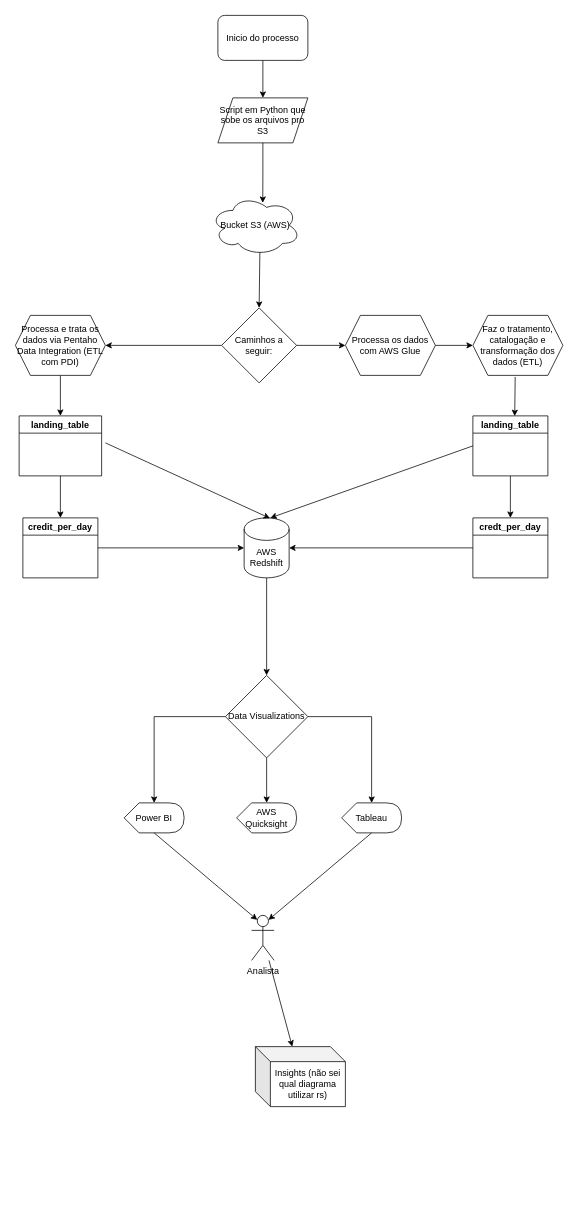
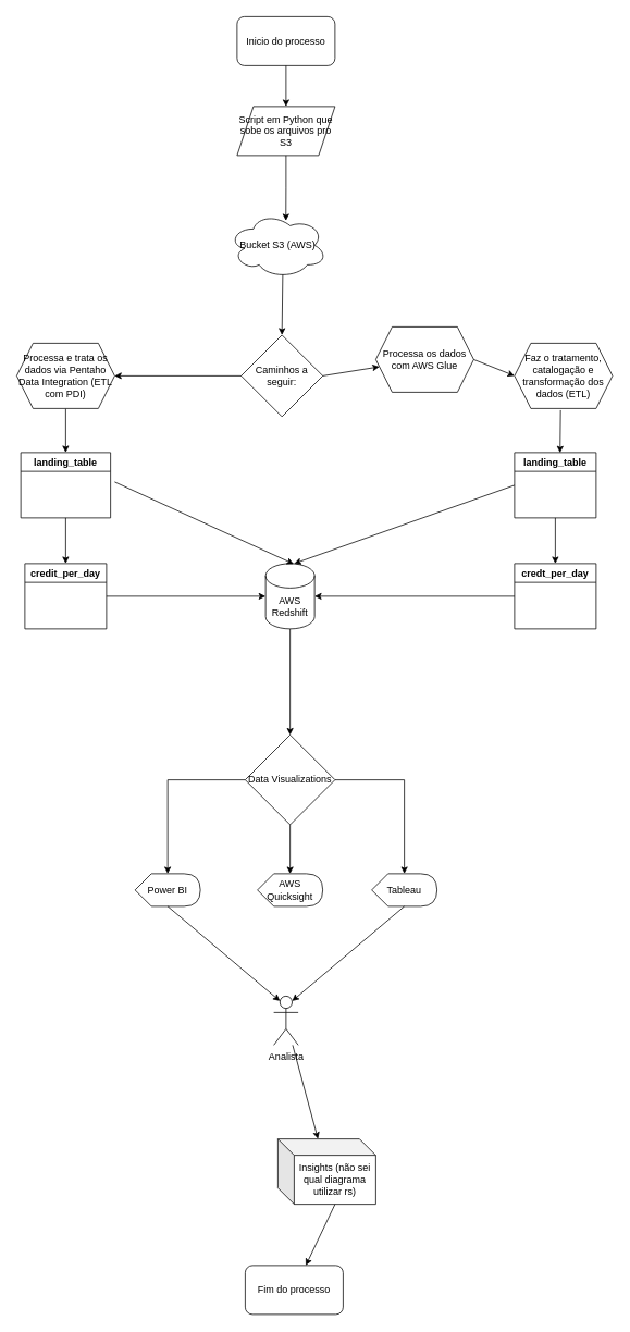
  <mxCell id="0" />
  <mxCell id="1" parent="0" />
  <mxCell id="2" value="Inicio do processo" style="rounded=1;whiteSpace=wrap;html=1;" vertex="1" parent="1"><mxGeometry x="290" y="20" width="120" height="60" as="geometry" /></mxCell>
  <mxCell id="3" value="Bucket S3 (AWS)" style="ellipse;shape=cloud;whiteSpace=wrap;html=1;" vertex="1" parent="1"><mxGeometry x="280" y="260" width="120" height="80" as="geometry" /></mxCell>
  <mxCell id="4" value="Script em Python que sobe os arquivos pro S3" style="shape=parallelogram;perimeter=parallelogramPerimeter;whiteSpace=wrap;html=1;fixedSize=1;" vertex="1" parent="1"><mxGeometry x="290" y="130" width="120" height="60" as="geometry" /></mxCell>
  <mxCell id="5" value="" style="endArrow=classic;html=1;rounded=0;" edge="1" parent="1" source="2" target="4"><mxGeometry width="50" height="50" relative="1" as="geometry"><mxPoint x="360" y="380" as="sourcePoint" /><mxPoint x="410" y="330" as="targetPoint" /></mxGeometry></mxCell>
  <mxCell id="6" value="" style="endArrow=classic;html=1;rounded=0;entryX=0.582;entryY=0.125;entryDx=0;entryDy=0;entryPerimeter=0;" edge="1" parent="1" source="4" target="3"><mxGeometry width="50" height="50" relative="1" as="geometry"><mxPoint x="360" y="380" as="sourcePoint" /><mxPoint x="410" y="330" as="targetPoint" /><Array as="points"><mxPoint x="350" y="230" /></Array></mxGeometry></mxCell>
  <mxCell id="7" value="AWS Redshift" style="shape=cylinder3;whiteSpace=wrap;html=1;boundedLbl=1;backgroundOutline=1;size=15;" vertex="1" parent="1"><mxGeometry x="325" y="690" width="60" height="80" as="geometry" /></mxCell>
  <mxCell id="8" value="Caminhos a seguir:&lt;br&gt;" style="rhombus;whiteSpace=wrap;html=1;" vertex="1" parent="1"><mxGeometry x="295" y="410" width="100" height="100" as="geometry" /></mxCell>
  <mxCell id="9" value="" style="endArrow=classic;html=1;rounded=0;exitX=0.5;exitY=1;exitDx=0;exitDy=0;entryX=0.5;entryY=0;entryDx=0;entryDy=0;" edge="1" parent="1" source="15" target="32"><mxGeometry width="50" height="50" relative="1" as="geometry"><mxPoint x="110" y="640" as="sourcePoint" /><mxPoint x="360" y="540" as="targetPoint" /></mxGeometry></mxCell>
  <mxCell id="10" value="Analista" style="shape=umlActor;verticalLabelPosition=bottom;verticalAlign=top;html=1;outlineConnect=0;" vertex="1" parent="1"><mxGeometry x="335" y="1220" width="30" height="60" as="geometry" /></mxCell>
- <mxCell id="11" value="Processa os dados com AWS Glue" style="shape=hexagon;perimeter=hexagonPerimeter2;whiteSpace=wrap;html=1;fixedSize=1;" vertex="1" parent="1"><mxGeometry x="460" y="420" width="120" height="80" as="geometry" /></mxCell>
+ <mxCell id="11" value="Processa os dados com AWS Glue" style="shape=hexagon;perimeter=hexagonPerimeter2;whiteSpace=wrap;html=1;fixedSize=1;" vertex="1" parent="1"><mxGeometry x="460" y="400" width="120" height="80" as="geometry" /></mxCell>
  <mxCell id="12" value="Faz o tratamento, catalogação e transformação dos dados (ETL)" style="shape=hexagon;perimeter=hexagonPerimeter2;whiteSpace=wrap;html=1;fixedSize=1;" vertex="1" parent="1"><mxGeometry x="630" y="420" width="120" height="80" as="geometry" /></mxCell>
  <mxCell id="13" value="" style="endArrow=classic;html=1;rounded=0;exitX=1;exitY=0.5;exitDx=0;exitDy=0;entryX=0;entryY=0.5;entryDx=0;entryDy=0;" edge="1" parent="1" source="11" target="12"><mxGeometry width="50" height="50" relative="1" as="geometry"><mxPoint x="430" y="540" as="sourcePoint" /><mxPoint x="480" y="490" as="targetPoint" /></mxGeometry></mxCell>
  <mxCell id="14" value="" style="endArrow=classic;html=1;rounded=0;exitX=1;exitY=0.5;exitDx=0;exitDy=0;" edge="1" parent="1" source="8" target="11"><mxGeometry width="50" height="50" relative="1" as="geometry"><mxPoint x="430" y="540" as="sourcePoint" /><mxPoint x="480" y="490" as="targetPoint" /><Array as="points" /></mxGeometry></mxCell>
  <mxCell id="15" value="Processa e trata os dados via Pentaho Data Integration (ETL com PDI)" style="shape=hexagon;perimeter=hexagonPerimeter2;whiteSpace=wrap;html=1;fixedSize=1;" vertex="1" parent="1"><mxGeometry x="20" y="420" width="120" height="80" as="geometry" /></mxCell>
  <mxCell id="16" value="" style="endArrow=classic;html=1;rounded=0;exitX=0;exitY=0.5;exitDx=0;exitDy=0;entryX=1;entryY=0.5;entryDx=0;entryDy=0;" edge="1" parent="1" source="8" target="15"><mxGeometry width="50" height="50" relative="1" as="geometry"><mxPoint x="430" y="580" as="sourcePoint" /><mxPoint x="480" y="530" as="targetPoint" /></mxGeometry></mxCell>
  <mxCell id="17" value="" style="endArrow=classic;html=1;rounded=0;exitX=0.55;exitY=0.95;exitDx=0;exitDy=0;exitPerimeter=0;entryX=0.5;entryY=0;entryDx=0;entryDy=0;" edge="1" parent="1" source="3" target="8"><mxGeometry width="50" height="50" relative="1" as="geometry"><mxPoint x="430" y="450" as="sourcePoint" /><mxPoint x="480" y="400" as="targetPoint" /></mxGeometry></mxCell>
  <mxCell id="18" value="Power BI" style="shape=display;whiteSpace=wrap;html=1;" vertex="1" parent="1"><mxGeometry x="165" y="1070" width="80" height="40" as="geometry" /></mxCell>
  <mxCell id="19" value="Data Visualizations" style="rhombus;whiteSpace=wrap;html=1;" vertex="1" parent="1"><mxGeometry x="300" y="900" width="110" height="110" as="geometry" /></mxCell>
  <mxCell id="20" value="" style="endArrow=classic;html=1;rounded=0;exitX=0;exitY=0.5;exitDx=0;exitDy=0;entryX=0;entryY=0;entryDx=40;entryDy=0;entryPerimeter=0;" edge="1" parent="1" source="19" target="18"><mxGeometry width="50" height="50" relative="1" as="geometry"><mxPoint x="205" y="990" as="sourcePoint" /><mxPoint x="235" y="1070" as="targetPoint" /><Array as="points"><mxPoint x="205" y="955" /></Array></mxGeometry></mxCell>
  <mxCell id="21" value="" style="endArrow=classic;html=1;rounded=0;exitX=1;exitY=0.5;exitDx=0;exitDy=0;entryX=0;entryY=0;entryDx=40;entryDy=0;entryPerimeter=0;" edge="1" parent="1" source="19" target="22"><mxGeometry width="50" height="50" relative="1" as="geometry"><mxPoint x="575" y="1090" as="sourcePoint" /><mxPoint x="465" y="1070" as="targetPoint" /><Array as="points"><mxPoint x="495" y="955" /></Array></mxGeometry></mxCell>
  <mxCell id="22" value="Tableau" style="shape=display;whiteSpace=wrap;html=1;" vertex="1" parent="1"><mxGeometry x="455" y="1070" width="80" height="40" as="geometry" /></mxCell>
  <mxCell id="23" value="AWS Quicksight" style="shape=display;whiteSpace=wrap;html=1;" vertex="1" parent="1"><mxGeometry x="315" y="1070" width="80" height="40" as="geometry" /></mxCell>
  <mxCell id="24" value="" style="endArrow=classic;html=1;rounded=0;exitX=0.5;exitY=1;exitDx=0;exitDy=0;entryX=0;entryY=0;entryDx=40;entryDy=0;entryPerimeter=0;" edge="1" parent="1" source="19" target="23"><mxGeometry width="50" height="50" relative="1" as="geometry"><mxPoint x="575" y="1080" as="sourcePoint" /><mxPoint x="625" y="1030" as="targetPoint" /></mxGeometry></mxCell>
  <mxCell id="25" value="" style="endArrow=classic;html=1;rounded=0;exitX=0;exitY=0;exitDx=40;exitDy=40;exitPerimeter=0;entryX=0.75;entryY=0.1;entryDx=0;entryDy=0;entryPerimeter=0;" edge="1" parent="1" source="22" target="10"><mxGeometry width="50" height="50" relative="1" as="geometry"><mxPoint x="575" y="1150" as="sourcePoint" /><mxPoint x="625" y="1100" as="targetPoint" /></mxGeometry></mxCell>
  <mxCell id="26" value="" style="endArrow=classic;html=1;rounded=0;exitX=0;exitY=0;exitDx=40;exitDy=40;exitPerimeter=0;entryX=0.25;entryY=0.1;entryDx=0;entryDy=0;entryPerimeter=0;" edge="1" parent="1" source="18" target="10"><mxGeometry width="50" height="50" relative="1" as="geometry"><mxPoint x="575" y="1150" as="sourcePoint" /><mxPoint x="625" y="1100" as="targetPoint" /></mxGeometry></mxCell>
  <mxCell id="27" value="Insights (não sei qual diagrama utilizar rs)" style="shape=cube;whiteSpace=wrap;html=1;boundedLbl=1;backgroundOutline=1;darkOpacity=0.05;darkOpacity2=0.1;" vertex="1" parent="1"><mxGeometry x="340" y="1395" width="120" height="80" as="geometry" /></mxCell>
+ <mxCell id="28" value="Fim do processo&lt;br&gt;" style="rounded=1;whiteSpace=wrap;html=1;" vertex="1" parent="1"><mxGeometry x="300" y="1550" width="120" height="60" as="geometry" /></mxCell>
  <mxCell id="29" value="" style="endArrow=classic;html=1;rounded=0;" edge="1" parent="1" source="10" target="27"><mxGeometry width="50" height="50" relative="1" as="geometry"><mxPoint x="570" y="1350" as="sourcePoint" /><mxPoint x="620" y="1300" as="targetPoint" /></mxGeometry></mxCell>
+ <mxCell id="30" value="" style="endArrow=classic;html=1;rounded=0;exitX=0;exitY=0;exitDx=70;exitDy=80;exitPerimeter=0;" edge="1" parent="1" source="27" target="28"><mxGeometry width="50" height="50" relative="1" as="geometry"><mxPoint x="570" y="1430" as="sourcePoint" /><mxPoint x="620" y="1380" as="targetPoint" /></mxGeometry></mxCell>
  <mxCell id="31" value="" style="endArrow=classic;html=1;rounded=0;exitX=0.5;exitY=1;exitDx=0;exitDy=0;exitPerimeter=0;entryX=0.5;entryY=0;entryDx=0;entryDy=0;" edge="1" parent="1" source="7" target="19"><mxGeometry width="50" height="50" relative="1" as="geometry"><mxPoint x="570" y="800" as="sourcePoint" /><mxPoint x="620" y="750" as="targetPoint" /></mxGeometry></mxCell>
  <mxCell id="32" value="landing_table" style="swimlane;" vertex="1" parent="1"><mxGeometry x="25" y="554" width="110" height="80" as="geometry"><mxRectangle x="60" y="585" width="110" height="23" as="alternateBounds" /></mxGeometry></mxCell>
  <mxCell id="33" value="" style="endArrow=classic;html=1;rounded=0;exitX=0.5;exitY=1;exitDx=0;exitDy=0;entryX=0.5;entryY=0;entryDx=0;entryDy=0;" edge="1" parent="1" source="32" target="35"><mxGeometry width="50" height="50" relative="1" as="geometry"><mxPoint x="390" y="580" as="sourcePoint" /><mxPoint x="440" y="530" as="targetPoint" /></mxGeometry></mxCell>
  <mxCell id="34" value="" style="endArrow=classic;html=1;rounded=0;exitX=0;exitY=0.5;exitDx=0;exitDy=0;entryX=1;entryY=0.5;entryDx=0;entryDy=0;entryPerimeter=0;" edge="1" parent="1" source="38" target="7"><mxGeometry width="50" height="50" relative="1" as="geometry"><mxPoint x="690" y="675" as="sourcePoint" /><mxPoint x="440" y="530" as="targetPoint" /></mxGeometry></mxCell>
  <mxCell id="35" value="credit_per_day" style="swimlane;" vertex="1" parent="1"><mxGeometry x="30" y="690" width="100" height="80" as="geometry"><mxRectangle x="60" y="585" width="110" height="23" as="alternateBounds" /></mxGeometry></mxCell>
  <mxCell id="36" value="" style="endArrow=classic;html=1;rounded=0;exitX=1;exitY=0.5;exitDx=0;exitDy=0;" edge="1" parent="1" source="35" target="7"><mxGeometry width="50" height="50" relative="1" as="geometry"><mxPoint x="390" y="710" as="sourcePoint" /><mxPoint x="440" y="660" as="targetPoint" /></mxGeometry></mxCell>
  <mxCell id="37" value="" style="endArrow=classic;html=1;rounded=0;exitX=0.5;exitY=1;exitDx=0;exitDy=0;entryX=0.5;entryY=0;entryDx=0;entryDy=0;" edge="1" parent="1" source="39" target="38"><mxGeometry width="50" height="50" relative="1" as="geometry"><mxPoint x="400" y="590" as="sourcePoint" /><mxPoint x="450" y="540" as="targetPoint" /></mxGeometry></mxCell>
  <mxCell id="38" value="credt_per_day" style="swimlane;" vertex="1" parent="1"><mxGeometry x="630" y="690" width="100" height="80" as="geometry"><mxRectangle x="60" y="585" width="110" height="23" as="alternateBounds" /></mxGeometry></mxCell>
  <mxCell id="39" value="landing_table" style="swimlane;" vertex="1" parent="1"><mxGeometry x="630" y="554" width="100" height="80" as="geometry"><mxRectangle x="60" y="585" width="110" height="23" as="alternateBounds" /></mxGeometry></mxCell>
  <mxCell id="40" value="" style="endArrow=classic;html=1;rounded=0;exitX=0.47;exitY=1.026;exitDx=0;exitDy=0;exitPerimeter=0;entryX=0.558;entryY=0.004;entryDx=0;entryDy=0;entryPerimeter=0;" edge="1" parent="1" source="12" target="39"><mxGeometry width="50" height="50" relative="1" as="geometry"><mxPoint x="390" y="710" as="sourcePoint" /><mxPoint x="440" y="660" as="targetPoint" /></mxGeometry></mxCell>
  <mxCell id="41" value="" style="endArrow=classic;html=1;rounded=0;entryX=0.573;entryY=0.006;entryDx=0;entryDy=0;entryPerimeter=0;" edge="1" parent="1" target="7"><mxGeometry width="50" height="50" relative="1" as="geometry"><mxPoint x="140" y="590" as="sourcePoint" /><mxPoint x="440" y="660" as="targetPoint" /></mxGeometry></mxCell>
  <mxCell id="42" value="" style="endArrow=classic;html=1;rounded=0;exitX=0;exitY=0.5;exitDx=0;exitDy=0;" edge="1" parent="1" source="39"><mxGeometry width="50" height="50" relative="1" as="geometry"><mxPoint x="390" y="710" as="sourcePoint" /><mxPoint x="360" y="690" as="targetPoint" /></mxGeometry></mxCell>
